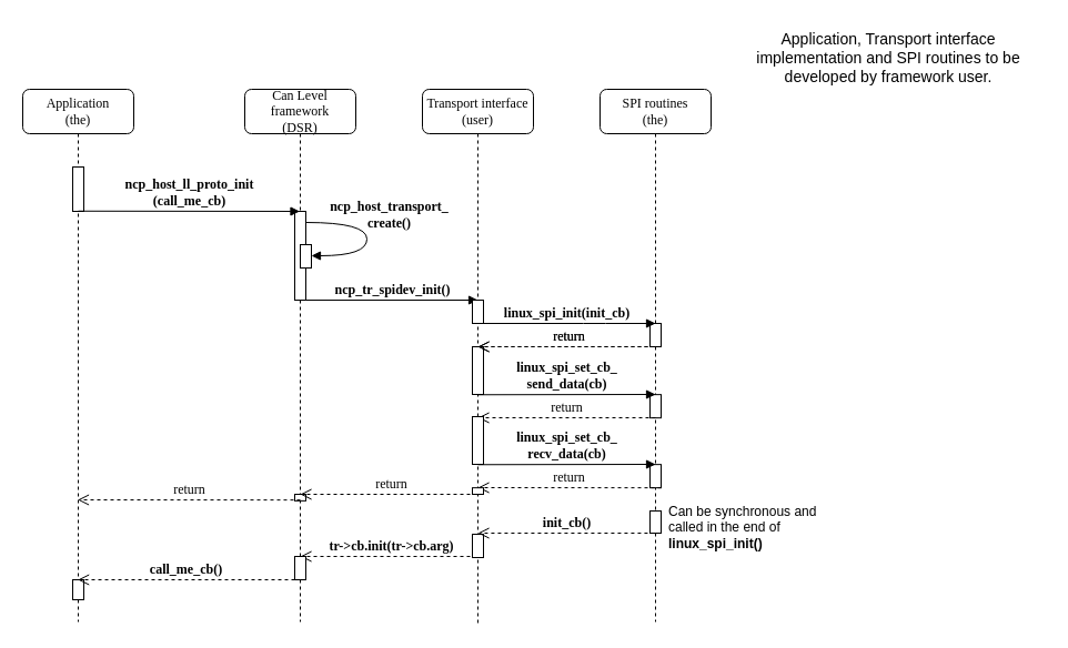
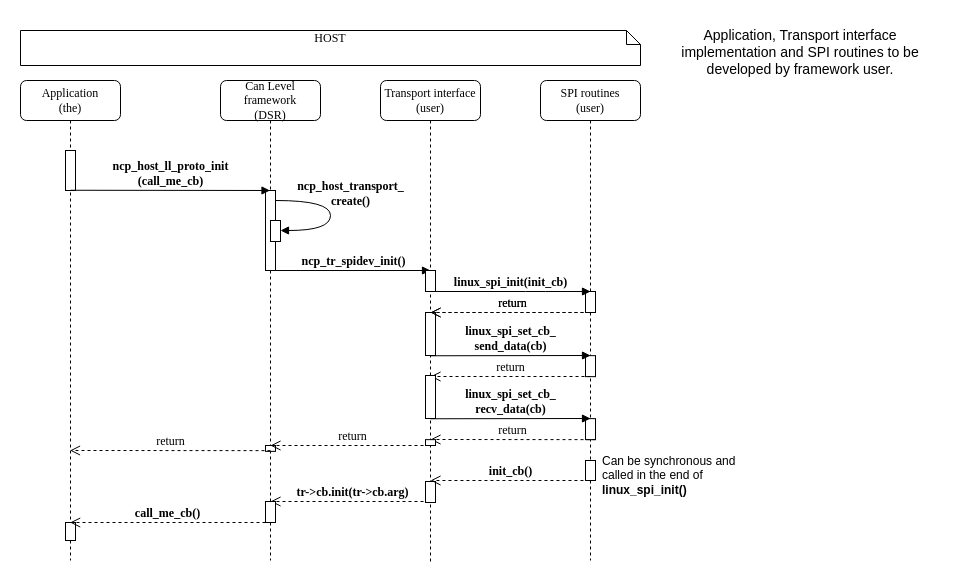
  <mxCell id="0" />
  <mxCell id="1" parent="0" />
  <mxCell id="2" value="Can Level framework&lt;br&gt;(DSR)" style="shape=umlLifeline;perimeter=lifelinePerimeter;whiteSpace=wrap;html=1;container=1;collapsible=0;recursiveResize=0;outlineConnect=0;rounded=1;shadow=0;comic=0;labelBackgroundColor=none;strokeWidth=1;fontFamily=Verdana;fontSize=12;align=center;" parent="1" vertex="1"><mxGeometry x="220" y="80" width="100" height="480" as="geometry" /></mxCell>
  <mxCell id="3" value="" style="html=1;points=[];perimeter=orthogonalPerimeter;rounded=0;shadow=0;comic=0;labelBackgroundColor=none;strokeWidth=1;fontFamily=Verdana;fontSize=12;align=center;" parent="2" vertex="1"><mxGeometry x="45" y="110" width="10" height="80" as="geometry" /></mxCell>
  <mxCell id="4" value="" style="html=1;points=[];perimeter=orthogonalPerimeter;rounded=0;shadow=0;comic=0;labelBackgroundColor=none;strokeWidth=1;fontFamily=Verdana;fontSize=12;align=center;" parent="2" vertex="1"><mxGeometry x="50" y="140" width="10" height="21" as="geometry" /></mxCell>
  <mxCell id="5" value="&lt;b&gt;ncp_host_transport_&lt;br&gt;create()&lt;/b&gt;" style="html=1;verticalAlign=bottom;endArrow=block;labelBackgroundColor=none;fontFamily=Verdana;fontSize=12;elbow=vertical;edgeStyle=orthogonalEdgeStyle;curved=1;exitX=1.038;exitY=0.345;exitPerimeter=0;" parent="2" edge="1"><mxGeometry x="-0.188" y="-22" relative="1" as="geometry"><mxPoint x="55.333" y="120" as="sourcePoint" /><mxPoint x="60" y="150" as="targetPoint" /><Array as="points"><mxPoint x="110" y="120" /><mxPoint x="110" y="150" /><mxPoint x="60" y="150" /></Array><mxPoint x="42" y="10" as="offset" /></mxGeometry></mxCell>
  <mxCell id="6" value="" style="html=1;points=[];perimeter=orthogonalPerimeter;rounded=0;shadow=0;comic=0;labelBackgroundColor=none;strokeWidth=1;fontFamily=Verdana;fontSize=12;align=center;" vertex="1" parent="2"><mxGeometry x="45" y="365" width="10" height="5.86" as="geometry" /></mxCell>
  <mxCell id="7" value="Application&lt;br&gt;(the)" style="shape=umlLifeline;perimeter=lifelinePerimeter;whiteSpace=wrap;html=1;container=1;collapsible=0;recursiveResize=0;outlineConnect=0;rounded=1;shadow=0;comic=0;labelBackgroundColor=none;strokeWidth=1;fontFamily=Verdana;fontSize=12;align=center;" parent="1" vertex="1"><mxGeometry x="20" y="80" width="100" height="480" as="geometry" /></mxCell>
  <mxCell id="8" value="" style="html=1;points=[];perimeter=orthogonalPerimeter;rounded=0;shadow=0;comic=0;labelBackgroundColor=none;strokeWidth=1;fontFamily=Verdana;fontSize=12;align=center;" parent="7" vertex="1"><mxGeometry x="45" y="70" width="10" height="40" as="geometry" /></mxCell>
  <mxCell id="9" value="Transport interface&lt;br&gt;(user)" style="shape=umlLifeline;perimeter=lifelinePerimeter;whiteSpace=wrap;html=1;container=1;collapsible=0;recursiveResize=0;outlineConnect=0;rounded=1;shadow=0;comic=0;labelBackgroundColor=none;strokeWidth=1;fontFamily=Verdana;fontSize=12;align=center;" parent="1" vertex="1"><mxGeometry x="380" y="80" width="100" height="482" as="geometry" /></mxCell>
  <mxCell id="10" value="&lt;b&gt;tr-&amp;gt;cb.init(tr-&amp;gt;cb.arg)&lt;/b&gt;" style="html=1;verticalAlign=bottom;endArrow=open;dashed=1;endSize=8;labelBackgroundColor=none;fontFamily=Verdana;fontSize=12;edgeStyle=elbowEdgeStyle;elbow=vertical;" parent="9" edge="1"><mxGeometry relative="1" as="geometry"><mxPoint x="-110" y="421" as="targetPoint" /><Array as="points" /><mxPoint x="55" y="421" as="sourcePoint" /></mxGeometry></mxCell>
  <mxCell id="11" value="" style="html=1;points=[];perimeter=orthogonalPerimeter;rounded=0;shadow=0;comic=0;labelBackgroundColor=none;strokeWidth=1;fontFamily=Verdana;fontSize=12;align=center;" parent="9" vertex="1"><mxGeometry x="45" y="401" width="10" height="21" as="geometry" /></mxCell>
  <mxCell id="12" value="" style="html=1;points=[];perimeter=orthogonalPerimeter;rounded=0;shadow=0;comic=0;labelBackgroundColor=none;strokeWidth=1;fontFamily=Verdana;fontSize=12;align=center;" parent="9" vertex="1"><mxGeometry x="-115" y="421" width="10" height="21" as="geometry" /></mxCell>
  <mxCell id="13" value="" style="html=1;points=[];perimeter=orthogonalPerimeter;rounded=0;shadow=0;comic=0;labelBackgroundColor=none;strokeWidth=1;fontFamily=Verdana;fontSize=12;align=center;" parent="9" vertex="1"><mxGeometry x="-315" y="442" width="10" height="18" as="geometry" /></mxCell>
  <mxCell id="14" value="&lt;b&gt;call_me_cb()&lt;/b&gt;" style="html=1;verticalAlign=bottom;endArrow=open;dashed=1;endSize=8;labelBackgroundColor=none;fontFamily=Verdana;fontSize=12;edgeStyle=elbowEdgeStyle;elbow=vertical;" parent="9" edge="1"><mxGeometry relative="1" as="geometry"><mxPoint x="-310.333" y="442" as="targetPoint" /><Array as="points" /><mxPoint x="-115" y="442" as="sourcePoint" /></mxGeometry></mxCell>
- <mxCell id="15" value="SPI routines&lt;br&gt;(the)" style="shape=umlLifeline;perimeter=lifelinePerimeter;whiteSpace=wrap;html=1;container=1;collapsible=0;recursiveResize=0;outlineConnect=0;rounded=1;shadow=0;comic=0;labelBackgroundColor=none;strokeWidth=1;fontFamily=Verdana;fontSize=12;align=center;" vertex="1" parent="1"><mxGeometry x="540" y="80" width="100" height="480" as="geometry" /></mxCell>
+ <mxCell id="15" value="SPI routines&lt;br&gt;(user)" style="shape=umlLifeline;perimeter=lifelinePerimeter;whiteSpace=wrap;html=1;container=1;collapsible=0;recursiveResize=0;outlineConnect=0;rounded=1;shadow=0;comic=0;labelBackgroundColor=none;strokeWidth=1;fontFamily=Verdana;fontSize=12;align=center;" vertex="1" parent="1"><mxGeometry x="540" y="80" width="100" height="480" as="geometry" /></mxCell>
  <mxCell id="16" value="" style="html=1;points=[];perimeter=orthogonalPerimeter;rounded=0;shadow=0;comic=0;labelBackgroundColor=none;strokeWidth=1;fontFamily=Verdana;fontSize=12;align=center;" vertex="1" parent="15"><mxGeometry x="-115" y="232" width="10" height="43" as="geometry" /></mxCell>
  <mxCell id="17" value="" style="html=1;points=[];perimeter=orthogonalPerimeter;rounded=0;shadow=0;comic=0;labelBackgroundColor=none;strokeWidth=1;fontFamily=Verdana;fontSize=12;align=center;" vertex="1" parent="15"><mxGeometry x="45" y="275.14" width="10" height="21" as="geometry" /></mxCell>
  <mxCell id="18" value="&lt;div&gt;&lt;b&gt;linux_spi_set_cb_&lt;/b&gt;&lt;/div&gt;&lt;div&gt;&lt;b&gt;send_data(cb)&lt;/b&gt;&lt;/div&gt;" style="html=1;verticalAlign=bottom;endArrow=block;labelBackgroundColor=none;fontFamily=Verdana;fontSize=12;edgeStyle=elbowEdgeStyle;elbow=vertical;" edge="1" parent="15"><mxGeometry relative="1" as="geometry"><mxPoint x="-110.071" y="275.283" as="sourcePoint" /><mxPoint x="50" y="275.14" as="targetPoint" /></mxGeometry></mxCell>
  <mxCell id="19" value="return" style="html=1;verticalAlign=bottom;endArrow=open;dashed=1;endSize=8;labelBackgroundColor=none;fontFamily=Verdana;fontSize=12;edgeStyle=elbowEdgeStyle;elbow=vertical;" edge="1" parent="15"><mxGeometry relative="1" as="geometry"><mxPoint x="-110" y="296.14" as="targetPoint" /><Array as="points" /><mxPoint x="50" y="296" as="sourcePoint" /></mxGeometry></mxCell>
  <mxCell id="20" value="" style="html=1;points=[];perimeter=orthogonalPerimeter;rounded=0;shadow=0;comic=0;labelBackgroundColor=none;strokeWidth=1;fontFamily=Verdana;fontSize=12;align=center;" vertex="1" parent="15"><mxGeometry x="45" y="380" width="10" height="20" as="geometry" /></mxCell>
  <mxCell id="21" value="" style="html=1;points=[];perimeter=orthogonalPerimeter;rounded=0;shadow=0;comic=0;labelBackgroundColor=none;strokeWidth=1;fontFamily=Verdana;fontSize=12;align=center;" vertex="1" parent="1"><mxGeometry x="425" y="375" width="10" height="43" as="geometry" /></mxCell>
  <mxCell id="22" value="&lt;b&gt;ncp_host_ll_proto_init&lt;br&gt;(call_me_cb)&lt;/b&gt;" style="html=1;verticalAlign=bottom;endArrow=block;labelBackgroundColor=none;fontFamily=Verdana;fontSize=12;edgeStyle=elbowEdgeStyle;elbow=vertical;" parent="1" edge="1"><mxGeometry relative="1" as="geometry"><mxPoint x="70" y="189.765" as="sourcePoint" /><mxPoint x="269.5" y="190.034" as="targetPoint" /></mxGeometry></mxCell>
+ <mxCell id="23" value="HOST" style="shape=note;whiteSpace=wrap;html=1;size=14;verticalAlign=top;align=center;spacingTop=-6;rounded=0;shadow=0;comic=0;labelBackgroundColor=none;strokeWidth=1;fontFamily=Verdana;fontSize=12" parent="1" vertex="1"><mxGeometry x="20" y="30" width="620" height="35" as="geometry" /></mxCell>
  <mxCell id="24" value="" style="html=1;points=[];perimeter=orthogonalPerimeter;rounded=0;shadow=0;comic=0;labelBackgroundColor=none;strokeWidth=1;fontFamily=Verdana;fontSize=12;align=center;" parent="1" vertex="1"><mxGeometry x="425" y="270" width="10" height="21" as="geometry" /></mxCell>
  <mxCell id="25" value="&lt;b&gt;ncp_tr_spidev_init()&lt;/b&gt;" style="html=1;verticalAlign=bottom;endArrow=block;labelBackgroundColor=none;fontFamily=Verdana;fontSize=12;edgeStyle=elbowEdgeStyle;elbow=vertical;" parent="1" edge="1"><mxGeometry relative="1" as="geometry"><mxPoint x="275" y="270.025" as="sourcePoint" /><mxPoint x="430" y="270" as="targetPoint" /></mxGeometry></mxCell>
  <mxCell id="26" value="&lt;div style=&quot;font-size: 14px;&quot;&gt;Application, Transport interface implementation and SPI routines to be developed by framework user.&lt;/div&gt;&lt;div style=&quot;font-size: 14px;&quot;&gt;&lt;br style=&quot;font-size: 14px;&quot;&gt;&lt;/div&gt;" style="text;whiteSpace=wrap;html=1;fontSize=14;align=center;" vertex="1" parent="1"><mxGeometry x="660" y="20" width="280" height="60" as="geometry" /></mxCell>
  <mxCell id="27" value="" style="html=1;points=[];perimeter=orthogonalPerimeter;rounded=0;shadow=0;comic=0;labelBackgroundColor=none;strokeWidth=1;fontFamily=Verdana;fontSize=12;align=center;" vertex="1" parent="1"><mxGeometry x="585" y="291" width="10" height="21" as="geometry" /></mxCell>
  <mxCell id="28" value="return" style="html=1;verticalAlign=bottom;endArrow=open;dashed=1;endSize=8;labelBackgroundColor=none;fontFamily=Verdana;fontSize=12;edgeStyle=elbowEdgeStyle;elbow=vertical;" edge="1" parent="1"><mxGeometry relative="1" as="geometry"><mxPoint x="430" y="312" as="targetPoint" /><Array as="points" /><mxPoint x="595" y="312" as="sourcePoint" /></mxGeometry></mxCell>
  <mxCell id="29" value="" style="html=1;points=[];perimeter=orthogonalPerimeter;rounded=0;shadow=0;comic=0;labelBackgroundColor=none;strokeWidth=1;fontFamily=Verdana;fontSize=12;align=center;" vertex="1" parent="1"><mxGeometry x="425" y="270" width="10" height="21" as="geometry" /></mxCell>
  <mxCell id="30" value="" style="html=1;points=[];perimeter=orthogonalPerimeter;rounded=0;shadow=0;comic=0;labelBackgroundColor=none;strokeWidth=1;fontFamily=Verdana;fontSize=12;align=center;" vertex="1" parent="1"><mxGeometry x="585" y="291" width="10" height="21" as="geometry" /></mxCell>
  <mxCell id="31" value="" style="html=1;points=[];perimeter=orthogonalPerimeter;rounded=0;shadow=0;comic=0;labelBackgroundColor=none;strokeWidth=1;fontFamily=Verdana;fontSize=12;align=center;" vertex="1" parent="1"><mxGeometry x="585" y="418.14" width="10" height="21" as="geometry" /></mxCell>
  <mxCell id="32" value="&lt;b&gt;linux_spi_set_cb_&lt;br&gt;recv_data(cb)&lt;/b&gt;" style="html=1;verticalAlign=bottom;endArrow=block;labelBackgroundColor=none;fontFamily=Verdana;fontSize=12;edgeStyle=elbowEdgeStyle;elbow=vertical;" edge="1" parent="1"><mxGeometry relative="1" as="geometry"><mxPoint x="429.929" y="418.283" as="sourcePoint" /><mxPoint x="590" y="418.14" as="targetPoint" /></mxGeometry></mxCell>
  <mxCell id="33" value="return" style="html=1;verticalAlign=bottom;endArrow=open;dashed=1;endSize=8;labelBackgroundColor=none;fontFamily=Verdana;fontSize=12;edgeStyle=elbowEdgeStyle;elbow=vertical;" edge="1" parent="1"><mxGeometry relative="1" as="geometry"><mxPoint x="430" y="439.14" as="targetPoint" /><Array as="points" /><mxPoint x="595" y="439.14" as="sourcePoint" /></mxGeometry></mxCell>
  <mxCell id="34" value="return" style="html=1;verticalAlign=bottom;endArrow=open;dashed=1;endSize=8;labelBackgroundColor=none;fontFamily=Verdana;fontSize=12;edgeStyle=elbowEdgeStyle;elbow=vertical;" edge="1" parent="1"><mxGeometry relative="1" as="geometry"><mxPoint x="430" y="312" as="targetPoint" /><Array as="points" /><mxPoint x="595" y="312" as="sourcePoint" /></mxGeometry></mxCell>
  <mxCell id="35" value="&lt;b&gt;linux_spi_init(init_cb)&lt;/b&gt;" style="html=1;verticalAlign=bottom;endArrow=block;labelBackgroundColor=none;fontFamily=Verdana;fontSize=12;edgeStyle=elbowEdgeStyle;elbow=vertical;" edge="1" parent="1" source="9"><mxGeometry relative="1" as="geometry"><mxPoint x="435" y="291.025" as="sourcePoint" /><mxPoint x="590" y="291" as="targetPoint" /></mxGeometry></mxCell>
  <mxCell id="36" value="&lt;b&gt;init_cb()&lt;/b&gt;" style="html=1;verticalAlign=bottom;endArrow=open;dashed=1;endSize=8;labelBackgroundColor=none;fontFamily=Verdana;fontSize=12;edgeStyle=elbowEdgeStyle;elbow=vertical;exitX=0.394;exitY=1;exitDx=0;exitDy=0;exitPerimeter=0;" edge="1" parent="1" source="20"><mxGeometry relative="1" as="geometry"><mxPoint x="430" y="480" as="targetPoint" /><Array as="points" /><mxPoint x="570" y="480" as="sourcePoint" /></mxGeometry></mxCell>
  <mxCell id="37" value="" style="html=1;points=[];perimeter=orthogonalPerimeter;rounded=0;shadow=0;comic=0;labelBackgroundColor=none;strokeWidth=1;fontFamily=Verdana;fontSize=12;align=center;" vertex="1" parent="1"><mxGeometry x="425" y="439.14" width="10" height="5.86" as="geometry" /></mxCell>
  <mxCell id="38" value="return" style="html=1;verticalAlign=bottom;endArrow=open;dashed=1;endSize=8;labelBackgroundColor=none;fontFamily=Verdana;fontSize=12;edgeStyle=elbowEdgeStyle;elbow=vertical;" edge="1" parent="1"><mxGeometry relative="1" as="geometry"><mxPoint x="270" y="445" as="targetPoint" /><Array as="points" /><mxPoint x="435" y="445" as="sourcePoint" /></mxGeometry></mxCell>
  <mxCell id="39" value="return" style="html=1;verticalAlign=bottom;endArrow=open;dashed=1;endSize=8;labelBackgroundColor=none;fontFamily=Verdana;fontSize=12;edgeStyle=elbowEdgeStyle;elbow=vertical;" edge="1" parent="1" target="7"><mxGeometry relative="1" as="geometry"><mxPoint x="105" y="450.14" as="targetPoint" /><Array as="points" /><mxPoint x="270" y="450.14" as="sourcePoint" /></mxGeometry></mxCell>
  <mxCell id="40" value="Can be synchronous and called in the end of&amp;nbsp; &lt;b&gt;linux_spi_init()&lt;/b&gt;" style="text;html=1;strokeColor=none;fillColor=none;align=left;verticalAlign=middle;whiteSpace=wrap;rounded=0;fontSize=12;" vertex="1" parent="1"><mxGeometry x="600" y="465" width="140" height="20" as="geometry" /></mxCell>
